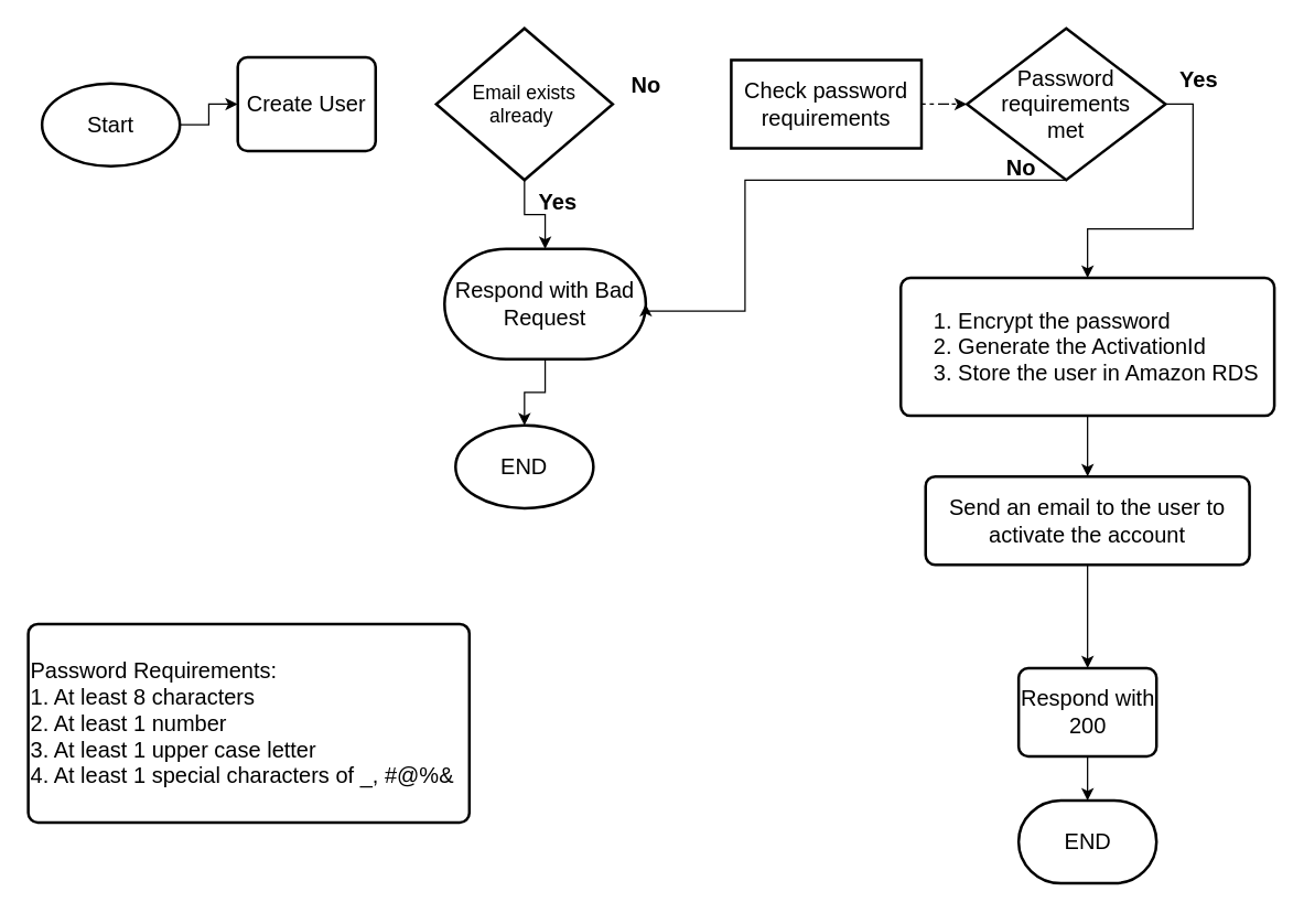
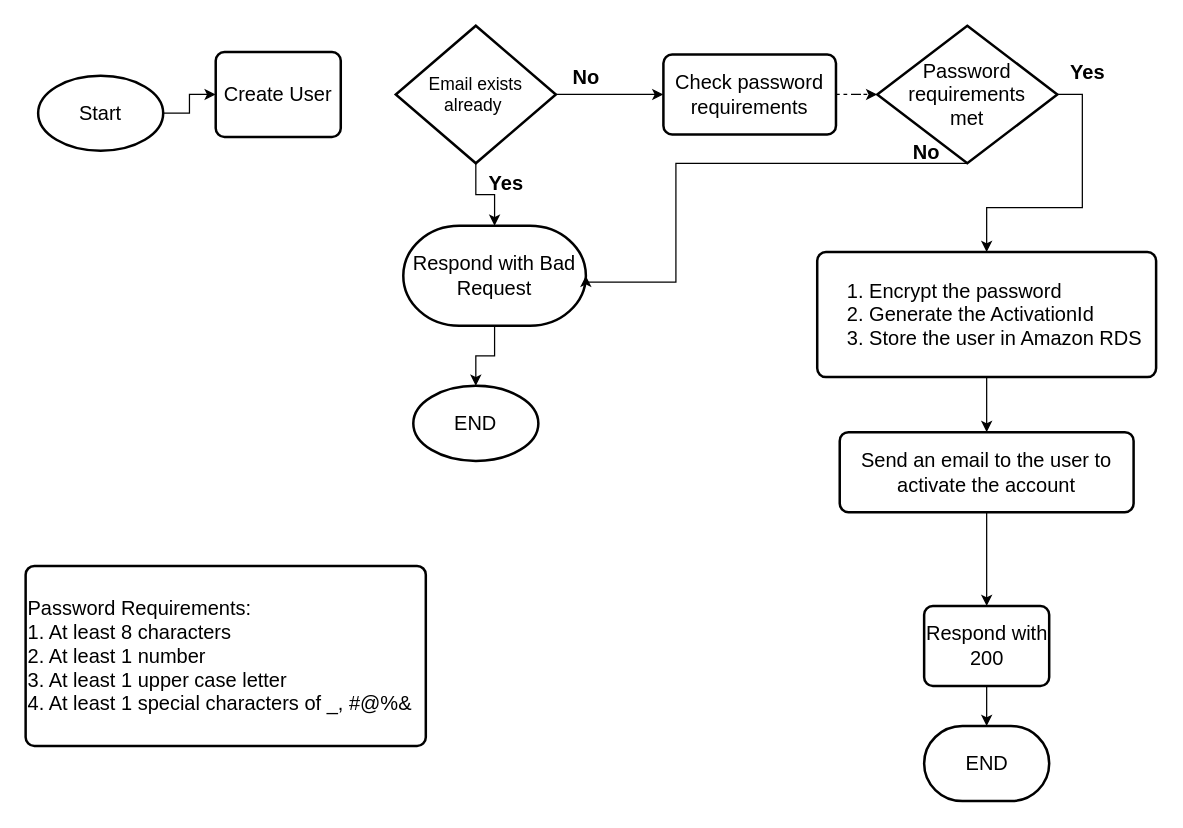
  <mxCell id="0" />
  <mxCell id="1" parent="0" />
  <mxCell id="2" value="" style="edgeStyle=orthogonalEdgeStyle;rounded=0;orthogonalLoop=1;jettySize=auto;html=1;fontSize=16;" edge="1" parent="1" source="3" target="4"><mxGeometry relative="1" as="geometry" /></mxCell>
  <mxCell id="3" value="Start" style="strokeWidth=2;html=1;shape=mxgraph.flowchart.start_1;whiteSpace=wrap;fontSize=16;" vertex="1" parent="1"><mxGeometry x="30" y="60" width="100" height="60" as="geometry" /></mxCell>
  <mxCell id="4" value="Create User" style="rounded=1;whiteSpace=wrap;html=1;absoluteArcSize=1;arcSize=14;strokeWidth=2;fontSize=16;" vertex="1" parent="1"><mxGeometry x="172" y="41" width="100" height="68" as="geometry" /></mxCell>
+ <mxCell id="5" value="" style="edgeStyle=orthogonalEdgeStyle;rounded=0;orthogonalLoop=1;jettySize=auto;html=1;fontSize=14;" edge="1" parent="1" source="7" target="9"><mxGeometry relative="1" as="geometry" /></mxCell>
  <mxCell id="6" value="" style="edgeStyle=orthogonalEdgeStyle;rounded=0;orthogonalLoop=1;jettySize=auto;html=1;fontSize=16;" edge="1" parent="1" source="7" target="13"><mxGeometry relative="1" as="geometry" /></mxCell>
  <mxCell id="7" value="Email exists already&amp;nbsp;" style="strokeWidth=2;html=1;shape=mxgraph.flowchart.decision;whiteSpace=wrap;fontSize=14;" vertex="1" parent="1"><mxGeometry x="316" y="20" width="128" height="110" as="geometry" /></mxCell>
  <mxCell id="8" value="" style="edgeStyle=orthogonalEdgeStyle;rounded=0;orthogonalLoop=1;jettySize=auto;html=1;fontSize=16;dashed=1;" edge="1" parent="1" source="9" target="16"><mxGeometry relative="1" as="geometry" /></mxCell>
- <mxCell id="9" value="Check password requirements" style="whiteSpace=wrap;html=1;absoluteArcSize=1;arcSize=14;strokeWidth=2;fontSize=16;rounded=0;" vertex="1" parent="1"><mxGeometry x="530" y="43" width="138" height="64" as="geometry" /></mxCell>
+ <mxCell id="9" value="Check password requirements" style="rounded=1;whiteSpace=wrap;html=1;absoluteArcSize=1;arcSize=14;strokeWidth=2;fontSize=16;" vertex="1" parent="1"><mxGeometry x="530" y="43" width="138" height="64" as="geometry" /></mxCell>
  <mxCell id="10" value="No" style="text;html=1;align=center;verticalAlign=middle;resizable=0;points=[];autosize=1;fontSize=16;fontStyle=1" vertex="1" parent="1"><mxGeometry x="444" y="45" width="48" height="32" as="geometry" /></mxCell>
  <mxCell id="11" value="Yes" style="text;html=1;align=center;verticalAlign=middle;resizable=0;points=[];autosize=1;fontSize=16;fontStyle=1" vertex="1" parent="1"><mxGeometry x="380" y="130" width="48" height="32" as="geometry" /></mxCell>
  <mxCell id="12" value="" style="edgeStyle=orthogonalEdgeStyle;rounded=0;orthogonalLoop=1;jettySize=auto;html=1;fontSize=16;" edge="1" parent="1" source="13" target="27"><mxGeometry relative="1" as="geometry" /></mxCell>
  <mxCell id="13" value="Respond with Bad Request" style="strokeWidth=2;html=1;shape=mxgraph.flowchart.terminator;whiteSpace=wrap;fontSize=16;" vertex="1" parent="1"><mxGeometry x="322" y="180" width="146" height="80" as="geometry" /></mxCell>
  <mxCell id="14" style="edgeStyle=orthogonalEdgeStyle;rounded=0;orthogonalLoop=1;jettySize=auto;html=1;exitX=0.5;exitY=1;exitDx=0;exitDy=0;exitPerimeter=0;entryX=1;entryY=0.5;entryDx=0;entryDy=0;entryPerimeter=0;fontSize=16;" edge="1" parent="1" source="16" target="13"><mxGeometry relative="1" as="geometry"><Array as="points"><mxPoint x="540" y="130" /><mxPoint x="540" y="225" /></Array></mxGeometry></mxCell>
  <mxCell id="15" style="edgeStyle=orthogonalEdgeStyle;rounded=0;orthogonalLoop=1;jettySize=auto;html=1;exitX=1;exitY=0.5;exitDx=0;exitDy=0;exitPerimeter=0;entryX=0.5;entryY=0;entryDx=0;entryDy=0;fontSize=16;" edge="1" parent="1" source="16" target="20"><mxGeometry relative="1" as="geometry" /></mxCell>
  <mxCell id="16" value="Password requirements &lt;br&gt;met" style="strokeWidth=2;html=1;shape=mxgraph.flowchart.decision;whiteSpace=wrap;fontSize=16;" vertex="1" parent="1"><mxGeometry x="701" y="20" width="144" height="110" as="geometry" /></mxCell>
  <mxCell id="17" value="No" style="text;html=1;align=center;verticalAlign=middle;resizable=0;points=[];autosize=1;fontSize=16;fontStyle=1" vertex="1" parent="1"><mxGeometry x="716" y="105" width="48" height="32" as="geometry" /></mxCell>
  <mxCell id="18" value="Yes" style="text;html=1;align=center;verticalAlign=middle;resizable=0;points=[];autosize=1;fontSize=16;fontStyle=1" vertex="1" parent="1"><mxGeometry x="845" y="41" width="48" height="32" as="geometry" /></mxCell>
  <mxCell id="19" value="" style="edgeStyle=orthogonalEdgeStyle;rounded=0;orthogonalLoop=1;jettySize=auto;html=1;fontSize=16;" edge="1" parent="1" source="20" target="22"><mxGeometry relative="1" as="geometry" /></mxCell>
  <mxCell id="20" value="&lt;ol&gt;&lt;li&gt;Encrypt the password&lt;/li&gt;&lt;li&gt;Generate the ActivationId&lt;/li&gt;&lt;li&gt;Store the user in Amazon RDS&lt;/li&gt;&lt;/ol&gt;" style="rounded=1;whiteSpace=wrap;html=1;absoluteArcSize=1;arcSize=14;strokeWidth=2;fontSize=16;align=left;" vertex="1" parent="1"><mxGeometry x="653" y="201" width="271" height="100" as="geometry" /></mxCell>
  <mxCell id="21" value="" style="edgeStyle=orthogonalEdgeStyle;rounded=0;orthogonalLoop=1;jettySize=auto;html=1;fontSize=16;" edge="1" parent="1" source="22" target="25"><mxGeometry relative="1" as="geometry" /></mxCell>
  <mxCell id="22" value="Send an email to the user to activate the account" style="rounded=1;whiteSpace=wrap;html=1;absoluteArcSize=1;arcSize=14;strokeWidth=2;fontSize=16;" vertex="1" parent="1"><mxGeometry x="671" y="345" width="235" height="64" as="geometry" /></mxCell>
  <mxCell id="23" value="Password Requirements:&lt;br&gt;1. At least 8 characters&lt;br&gt;2. At least 1 number&lt;br&gt;3. At least 1 upper case letter&lt;br&gt;4. At least 1 special characters of _, #@%&amp;amp;" style="rounded=1;whiteSpace=wrap;html=1;absoluteArcSize=1;arcSize=14;strokeWidth=2;fontSize=16;align=left;textDirection=ltr;" vertex="1" parent="1"><mxGeometry x="20" y="452" width="320" height="144" as="geometry" /></mxCell>
  <mxCell id="24" value="" style="edgeStyle=orthogonalEdgeStyle;rounded=0;orthogonalLoop=1;jettySize=auto;html=1;fontSize=16;" edge="1" parent="1" source="25" target="26"><mxGeometry relative="1" as="geometry" /></mxCell>
  <mxCell id="25" value="Respond with 200" style="rounded=1;whiteSpace=wrap;html=1;absoluteArcSize=1;arcSize=14;strokeWidth=2;fontSize=16;align=center;" vertex="1" parent="1"><mxGeometry x="738.5" y="484" width="100" height="64" as="geometry" /></mxCell>
  <mxCell id="26" value="END" style="strokeWidth=2;html=1;shape=mxgraph.flowchart.terminator;whiteSpace=wrap;fontSize=16;align=center;" vertex="1" parent="1"><mxGeometry x="738.5" y="580" width="100" height="60" as="geometry" /></mxCell>
  <mxCell id="27" value="END" style="strokeWidth=2;html=1;shape=mxgraph.flowchart.start_1;whiteSpace=wrap;fontSize=16;align=center;" vertex="1" parent="1"><mxGeometry x="330" y="308" width="100" height="60" as="geometry" /></mxCell>
